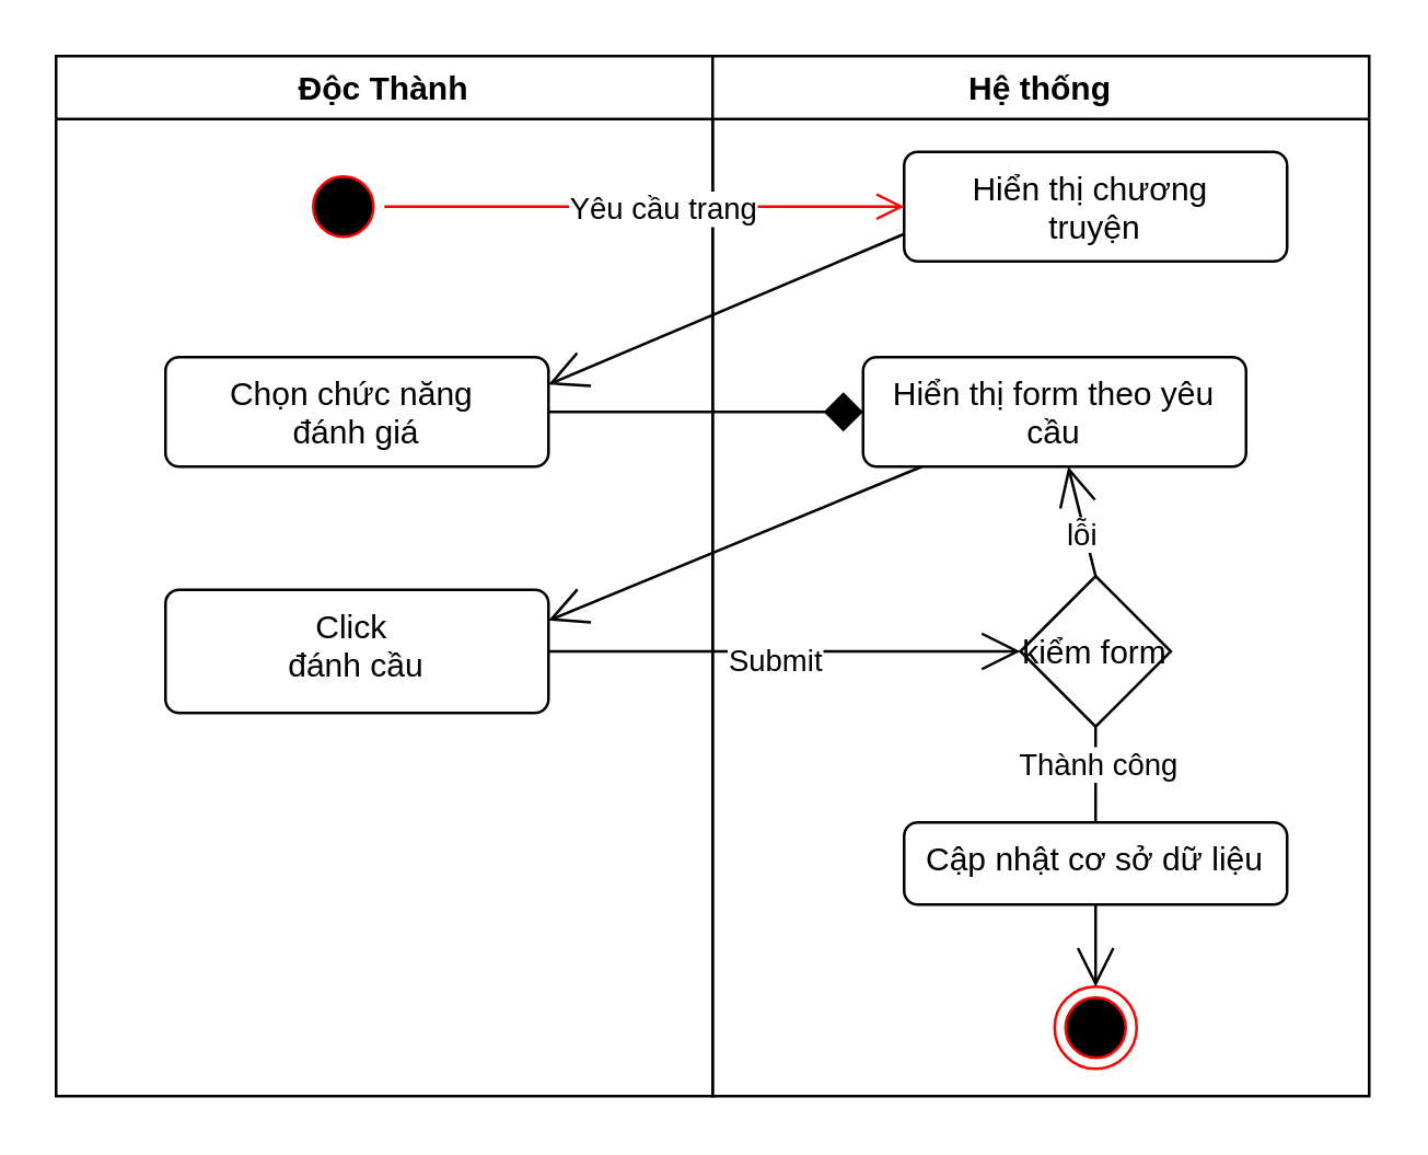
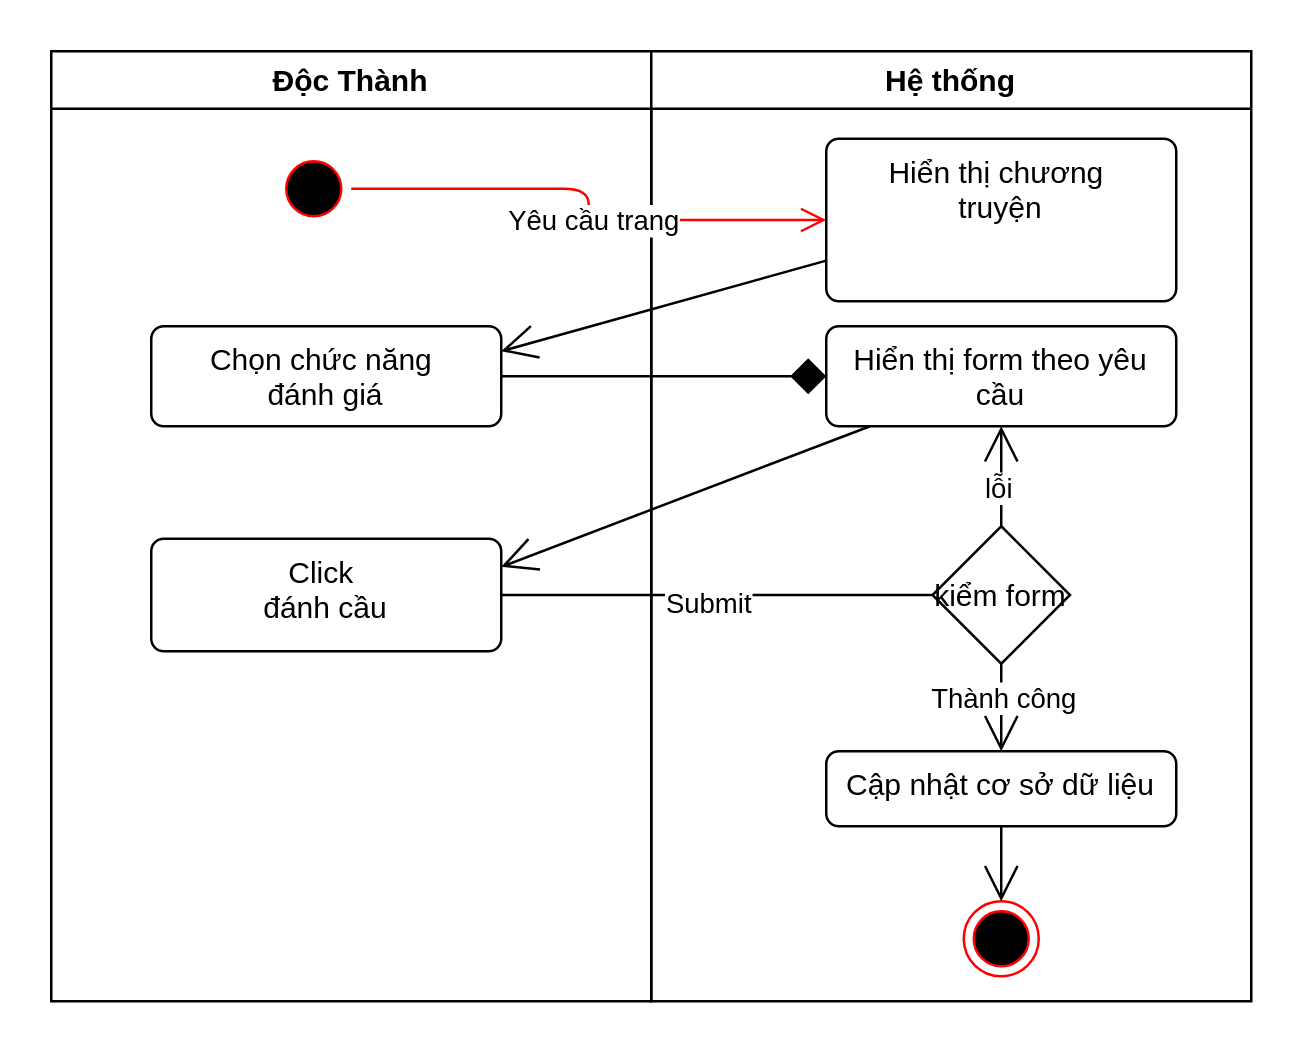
  <mxCell id="0" />
  <mxCell id="1" parent="0" />
  <mxCell id="2" value="Độc Thành" style="swimlane;" vertex="1" parent="1"><mxGeometry y="20" width="240" height="380" as="geometry" x="20" /></mxCell>
  <mxCell id="3" value="" style="ellipse;html=1;shape=startState;fillColor=#000000;strokeColor=#ff0000;" vertex="1" parent="2"><mxGeometry x="90" y="40" width="30" height="30" as="geometry" /></mxCell>
  <mxCell id="4" value="Chọn chức năng&amp;nbsp;&lt;div&gt;đánh giá&lt;br&gt;&lt;div&gt;&lt;br&gt;&lt;/div&gt;&lt;/div&gt;" style="html=1;align=center;verticalAlign=top;rounded=1;absoluteArcSize=1;arcSize=10;dashed=0;whiteSpace=wrap;" vertex="1" parent="2"><mxGeometry x="40" y="110" width="140" height="40" as="geometry" /></mxCell>
  <mxCell id="5" value="&lt;div&gt;Click&amp;nbsp;&lt;/div&gt;&lt;div&gt;đánh cầu&lt;/div&gt;" style="html=1;align=center;verticalAlign=top;rounded=1;absoluteArcSize=1;arcSize=10;dashed=0;whiteSpace=wrap;" vertex="1" parent="2"><mxGeometry x="40" y="195" width="140" height="45" as="geometry" /></mxCell>
  <mxCell id="6" value="Hệ thống" style="swimlane;" vertex="1" parent="1"><mxGeometry x="260" y="20" width="240" height="380" as="geometry" /></mxCell>
- <mxCell id="7" value="Hiển thị chương&amp;nbsp;&lt;div&gt;truyện&lt;/div&gt;" style="html=1;align=center;verticalAlign=top;rounded=1;absoluteArcSize=1;arcSize=10;dashed=0;whiteSpace=wrap;" vertex="1" parent="6"><mxGeometry x="70" y="35" width="140" height="40" as="geometry" /></mxCell>
+ <mxCell id="7" value="Hiển thị chương&amp;nbsp;&lt;div&gt;truyện&lt;/div&gt;" style="html=1;align=center;verticalAlign=top;rounded=1;absoluteArcSize=1;arcSize=10;dashed=0;whiteSpace=wrap;" vertex="1" parent="6"><mxGeometry x="70" y="35" width="140" height="65" as="geometry" /></mxCell>
  <mxCell id="8" value="kiểm form" style="rhombus;" vertex="1" parent="6"><mxGeometry x="112.5" y="190" width="55" height="55" as="geometry" /></mxCell>
- <mxCell id="9" value="Hiển thị form theo yêu cầu" style="html=1;align=center;verticalAlign=top;rounded=1;absoluteArcSize=1;arcSize=10;dashed=0;whiteSpace=wrap;" vertex="1" parent="6"><mxGeometry x="55" y="110" width="140" height="40" as="geometry" /></mxCell>
+ <mxCell id="9" value="Hiển thị form theo yêu cầu" style="html=1;align=center;verticalAlign=top;rounded=1;absoluteArcSize=1;arcSize=10;dashed=0;whiteSpace=wrap;" vertex="1" parent="6"><mxGeometry x="70" y="110" width="140" height="40" as="geometry" /></mxCell>
  <mxCell id="10" value="" style="endArrow=open;endFill=1;endSize=12;html=1;exitX=0.5;exitY=0;exitDx=0;exitDy=0;" edge="1" parent="6" source="8" target="9"><mxGeometry width="160" relative="1" as="geometry"><mxPoint x="-50" y="214" as="sourcePoint" /><mxPoint x="135" y="213" as="targetPoint" /></mxGeometry></mxCell>
  <mxCell id="11" value="lỗi" style="edgeLabel;html=1;align=center;verticalAlign=middle;resizable=0;points=[];" vertex="1" connectable="0" parent="10"><mxGeometry x="-0.2" y="2" relative="1" as="geometry"><mxPoint as="offset" /></mxGeometry></mxCell>
  <mxCell id="12" value="Cập nhật cơ sở dữ liệu" style="html=1;align=center;verticalAlign=top;rounded=1;absoluteArcSize=1;arcSize=10;dashed=0;whiteSpace=wrap;" vertex="1" parent="6"><mxGeometry x="70" y="280" width="140" height="30" as="geometry" /></mxCell>
  <mxCell id="13" value="" style="ellipse;html=1;shape=endState;fillColor=#000000;strokeColor=#ff0000;" vertex="1" parent="6"><mxGeometry x="125" y="340" width="30" height="30" as="geometry" /></mxCell>
  <mxCell id="14" value="" style="endArrow=open;endFill=1;endSize=12;html=1;exitX=0.5;exitY=1;exitDx=0;exitDy=0;" edge="1" parent="6" source="12" target="13"><mxGeometry width="160" relative="1" as="geometry"><mxPoint x="-130" y="290" as="sourcePoint" /><mxPoint x="150" y="240" as="targetPoint" /></mxGeometry></mxCell>
- <mxCell id="15" value="" style="endArrow=none;endFill=1;endSize=12;html=1;exitX=0.5;exitY=1;exitDx=0;exitDy=0;entryX=0.5;entryY=0;entryDx=0;entryDy=0;" edge="1" parent="6" source="8" target="12"><mxGeometry width="160" relative="1" as="geometry"><mxPoint x="-50" y="234" as="sourcePoint" /><mxPoint x="140" y="290" as="targetPoint" /></mxGeometry></mxCell>
+ <mxCell id="15" value="" style="endArrow=open;endFill=1;endSize=12;html=1;exitX=0.5;exitY=1;exitDx=0;exitDy=0;entryX=0.5;entryY=0;entryDx=0;entryDy=0;" edge="1" parent="6" source="8" target="12"><mxGeometry width="160" relative="1" as="geometry"><mxPoint x="-50" y="234" as="sourcePoint" /><mxPoint x="140" y="290" as="targetPoint" /></mxGeometry></mxCell>
  <mxCell id="16" value="Thành công" style="edgeLabel;html=1;align=center;verticalAlign=middle;resizable=0;points=[];" vertex="1" connectable="0" parent="15"><mxGeometry x="-0.257" relative="1" as="geometry"><mxPoint as="offset" /></mxGeometry></mxCell>
  <mxCell id="17" value="" style="edgeStyle=orthogonalEdgeStyle;html=1;verticalAlign=bottom;endArrow=open;endSize=8;strokeColor=#ff0000;" edge="1" parent="1" source="3" target="7"><mxGeometry relative="1" as="geometry"><mxPoint x="310" y="75" as="targetPoint" /></mxGeometry></mxCell>
  <mxCell id="18" value="Yêu cầu trang" style="edgeLabel;html=1;align=center;verticalAlign=middle;resizable=0;points=[];" vertex="1" connectable="0" parent="17"><mxGeometry x="0.055" relative="1" as="geometry"><mxPoint x="1" as="offset" /></mxGeometry></mxCell>
  <mxCell id="19" value="" style="endArrow=open;endFill=0;endSize=12;html=1;exitX=0;exitY=0.75;exitDx=0;exitDy=0;entryX=1;entryY=0.25;entryDx=0;entryDy=0;" edge="1" parent="1" source="7" target="4"><mxGeometry width="160" relative="1" as="geometry"><mxPoint x="240" y="160" as="sourcePoint" /><mxPoint x="400" y="160" as="targetPoint" /></mxGeometry></mxCell>
  <mxCell id="20" value="" style="endArrow=diamond;endFill=1;endSize=12;html=1;exitX=1;exitY=0.5;exitDx=0;exitDy=0;" edge="1" parent="1" source="4" target="9"><mxGeometry width="160" relative="1" as="geometry"><mxPoint x="340" y="95" as="sourcePoint" /><mxPoint x="202" y="140" as="targetPoint" /></mxGeometry></mxCell>
- <mxCell id="21" value="" style="endArrow=open;endFill=1;endSize=12;html=1;exitX=1;exitY=0.5;exitDx=0;exitDy=0;entryX=0;entryY=0.5;entryDx=0;entryDy=0;" edge="1" parent="1" source="5" target="8"><mxGeometry width="160" relative="1" as="geometry"><mxPoint x="210" y="155" as="sourcePoint" /><mxPoint x="350" y="220" as="targetPoint" /></mxGeometry></mxCell>
+ <mxCell id="21" value="" style="endArrow=none;endFill=1;endSize=12;html=1;exitX=1;exitY=0.5;exitDx=0;exitDy=0;entryX=0;entryY=0.5;entryDx=0;entryDy=0;" edge="1" parent="1" source="5" target="8"><mxGeometry width="160" relative="1" as="geometry"><mxPoint x="210" y="155" as="sourcePoint" /><mxPoint x="350" y="220" as="targetPoint" /></mxGeometry></mxCell>
  <mxCell id="22" value="Submit" style="edgeLabel;html=1;align=center;verticalAlign=middle;resizable=0;points=[];" vertex="1" connectable="0" parent="21"><mxGeometry x="-0.049" y="-2" relative="1" as="geometry"><mxPoint y="1" as="offset" /></mxGeometry></mxCell>
  <mxCell id="23" value="" style="endArrow=open;endFill=1;endSize=12;html=1;entryX=1;entryY=0.25;entryDx=0;entryDy=0;" edge="1" parent="1" source="9" target="5"><mxGeometry width="160" relative="1" as="geometry"><mxPoint x="210" y="155" as="sourcePoint" /><mxPoint x="340" y="158" as="targetPoint" /></mxGeometry></mxCell>
